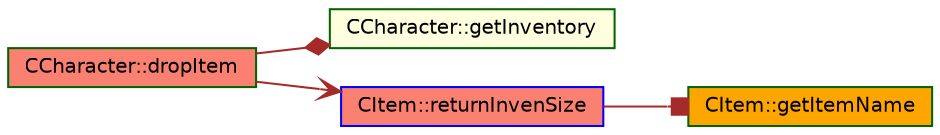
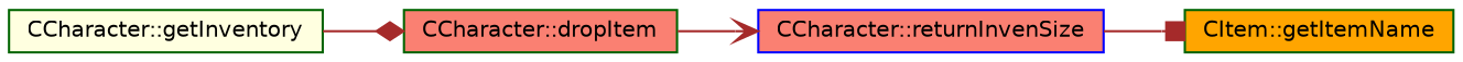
  digraph {
    rankdir=LR
    node [color=darkgreen fillcolor=salmon fontname=Helvetica fontsize=10 shape=record style=filled]
    edge [color=brown fontname=Helvetica fontsize=10 labelfontname=Helvetica labelfontsize=10 style=solid]
    n1 [fontcolor=black height=0.2 label="CCharacter::dropItem" width=0.4]
    n2 [fillcolor=lightyellow height=0.2 label="CCharacter::getInventory" width=0.4]
-   n3 [color=blue height=0.2 label="CItem::returnInvenSize" width=0.4]
+   n3 [color=blue height=0.2 label="CCharacter::returnInvenSize" width=0.4]
    n4 [fillcolor=orange height=0.2 label="CItem::getItemName" width=0.4]
-   n1 -> n2 [arrowhead=diamond]
+   n2 -> n1 [arrowhead=diamond]
    n1 -> n3 [arrowhead=vee]
    n3 -> n4 [arrowhead=box]
  }
